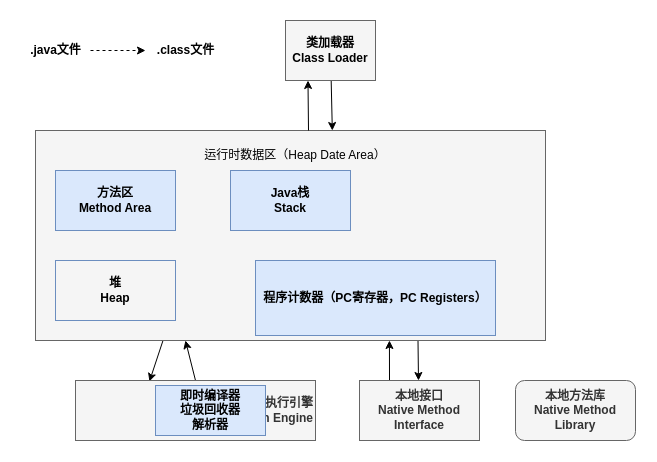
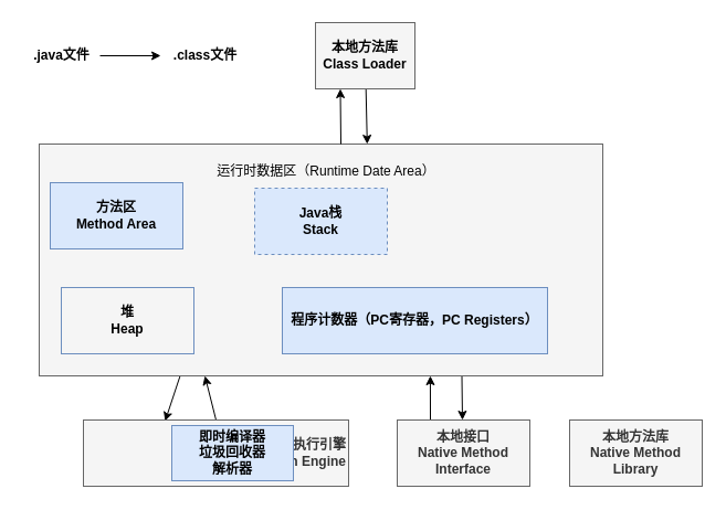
  <mxCell id="0" />
  <mxCell id="1" parent="0" />
- <mxCell id="2" value="" style="edgeStyle=none;html=1;fontColor=#000000;strokeColor=#000000;dashed=1;" parent="1" source="3" target="4" edge="1"><mxGeometry relative="1" as="geometry" /></mxCell>
+ <mxCell id="2" value="" style="edgeStyle=none;html=1;fontColor=#000000;strokeColor=#000000;" parent="1" source="3" target="4" edge="1"><mxGeometry relative="1" as="geometry" /></mxCell>
  <mxCell id="3" value=".java文件" style="text;html=1;align=center;verticalAlign=middle;resizable=0;points=[];autosize=1;strokeColor=none;fillColor=none;fontStyle=1;fontColor=#000000;" parent="1" vertex="1"><mxGeometry x="20" y="35" width="70" height="30" as="geometry" /></mxCell>
  <mxCell id="4" value=".class文件" style="text;html=1;align=center;verticalAlign=middle;resizable=0;points=[];autosize=1;strokeColor=none;fillColor=none;fontStyle=1;fontColor=#000000;" parent="1" vertex="1"><mxGeometry x="145" y="35" width="80" height="30" as="geometry" /></mxCell>
  <mxCell id="5" value="" style="edgeStyle=none;html=1;strokeColor=#000000;fontColor=#000000;entryX=0.582;entryY=0;entryDx=0;entryDy=0;entryPerimeter=0;" parent="1" source="6" target="9" edge="1"><mxGeometry relative="1" as="geometry" /></mxCell>
- <mxCell id="6" value="类加载器&lt;br&gt;Class Loader" style="whiteSpace=wrap;html=1;fontColor=#000000;fillColor=#f5f5f5;strokeColor=#666666;fontStyle=1;rounded=0;" parent="1" vertex="1"><mxGeometry x="285" y="20" width="90" height="60" as="geometry" /></mxCell>
+ <mxCell id="6" value="本地方法库&lt;br&gt;Class Loader" style="whiteSpace=wrap;html=1;fontColor=#000000;fillColor=#f5f5f5;strokeColor=#666666;fontStyle=1;rounded=0;" parent="1" vertex="1"><mxGeometry x="285" y="20" width="90" height="60" as="geometry" /></mxCell>
  <mxCell id="7" style="edgeStyle=none;html=1;exitX=0.75;exitY=1;exitDx=0;exitDy=0;strokeColor=#000000;fontColor=#000000;" parent="1" source="9" edge="1"><mxGeometry relative="1" as="geometry"><mxPoint x="418" y="380" as="targetPoint" /></mxGeometry></mxCell>
  <mxCell id="8" style="edgeStyle=none;html=1;exitX=0.25;exitY=1;exitDx=0;exitDy=0;entryX=0.308;entryY=0.017;entryDx=0;entryDy=0;entryPerimeter=0;strokeColor=#000000;fontColor=#000000;" parent="1" source="9" target="20" edge="1"><mxGeometry relative="1" as="geometry" /></mxCell>
  <mxCell id="9" value="" style="whiteSpace=wrap;html=1;fillColor=#f5f5f5;strokeColor=#666666;fontColor=#000000;fontStyle=1;rounded=0;" parent="1" vertex="1"><mxGeometry x="35" y="130" width="510" height="210" as="geometry" /></mxCell>
  <mxCell id="10" value="" style="endArrow=classic;html=1;strokeColor=#000000;fontColor=#000000;entryX=0.25;entryY=1;entryDx=0;entryDy=0;" parent="1" target="6" edge="1"><mxGeometry width="50" height="50" relative="1" as="geometry"><mxPoint x="308" y="130" as="sourcePoint" /><mxPoint x="325" y="220" as="targetPoint" /></mxGeometry></mxCell>
- <mxCell id="11" value="运行时数据区（Heap Date Area）" style="text;html=1;strokeColor=none;fillColor=none;align=center;verticalAlign=middle;whiteSpace=wrap;rounded=0;fontColor=#000000;" parent="1" vertex="1"><mxGeometry x="185" y="140" width="220" height="30" as="geometry" /></mxCell>
- <mxCell id="12" value="方法区&lt;br&gt;Method Area" style="rounded=0;whiteSpace=wrap;html=1;fillColor=#dae8fc;strokeColor=#6c8ebf;fontStyle=1;fontColor=#000000;" parent="1" vertex="1"><mxGeometry x="55" y="170" width="120" height="60" as="geometry" /></mxCell>
+ <mxCell id="11" value="运行时数据区（Runtime Date Area）" style="text;html=1;strokeColor=none;fillColor=none;align=center;verticalAlign=middle;whiteSpace=wrap;rounded=0;fontColor=#000000;" parent="1" vertex="1"><mxGeometry x="185" y="140" width="220" height="30" as="geometry" /></mxCell>
+ <mxCell id="12" value="方法区&lt;br&gt;Method Area" style="rounded=0;whiteSpace=wrap;html=1;fillColor=#dae8fc;strokeColor=#6c8ebf;fontStyle=1;fontColor=#000000;" parent="1" vertex="1"><mxGeometry x="45" y="165" width="120" height="60" as="geometry" /></mxCell>
  <mxCell id="13" value="堆&lt;br&gt;Heap" style="rounded=0;whiteSpace=wrap;html=1;fillColor=#f5f5f5;strokeColor=#6c8ebf;fontStyle=1;fontColor=#000000;" parent="1" vertex="1"><mxGeometry x="55" y="260" width="120" height="60" as="geometry" /></mxCell>
- <mxCell id="14" value="Java栈&lt;br&gt;Stack" style="rounded=0;whiteSpace=wrap;html=1;fillColor=#dae8fc;strokeColor=#6c8ebf;fontStyle=1;fontColor=#000000;" parent="1" vertex="1"><mxGeometry x="230" y="170" width="120" height="60" as="geometry" /></mxCell>
- <mxCell id="15" value="程序计数器（PC寄存器，PC Registers）" style="rounded=0;whiteSpace=wrap;html=1;fillColor=#dae8fc;strokeColor=#6c8ebf;fontStyle=1;fontColor=#000000;" parent="1" vertex="1"><mxGeometry x="255" y="260" width="240" height="75" as="geometry" /></mxCell>
+ <mxCell id="14" value="Java栈&lt;br&gt;Stack" style="rounded=0;whiteSpace=wrap;html=1;fillColor=#dae8fc;strokeColor=#6c8ebf;fontStyle=1;fontColor=#000000;dashed=1;" parent="1" vertex="1"><mxGeometry x="230" y="170" width="120" height="60" as="geometry" /></mxCell>
+ <mxCell id="15" value="程序计数器（PC寄存器，PC Registers）" style="rounded=0;whiteSpace=wrap;html=1;fillColor=#dae8fc;strokeColor=#6c8ebf;fontStyle=1;fontColor=#000000;" parent="1" vertex="1"><mxGeometry x="255" y="260" width="240" height="60" as="geometry" /></mxCell>
  <mxCell id="16" style="edgeStyle=none;html=1;exitX=0.25;exitY=0;exitDx=0;exitDy=0;entryX=0.694;entryY=1;entryDx=0;entryDy=0;entryPerimeter=0;strokeColor=#000000;fontColor=#000000;" parent="1" source="17" target="9" edge="1"><mxGeometry relative="1" as="geometry" /></mxCell>
  <mxCell id="17" value="本地接口&lt;br&gt;Native Method Interface" style="rounded=0;whiteSpace=wrap;html=1;fillColor=#f5f5f5;strokeColor=#666666;fontStyle=1;fontColor=#333333;" parent="1" vertex="1"><mxGeometry x="359" y="380" width="120" height="60" as="geometry" /></mxCell>
- <mxCell id="18" value="本地方法库&lt;br&gt;Native Method Library" style="whiteSpace=wrap;html=1;fillColor=#f5f5f5;strokeColor=#666666;fontStyle=1;fontColor=#333333;rounded=1;" parent="1" vertex="1"><mxGeometry x="515" y="380" width="120" height="60" as="geometry" /></mxCell>
+ <mxCell id="18" value="本地方法库&lt;br&gt;Native Method Library" style="rounded=0;whiteSpace=wrap;html=1;fillColor=#f5f5f5;strokeColor=#666666;fontStyle=1;fontColor=#333333;" parent="1" vertex="1"><mxGeometry x="515" y="380" width="120" height="60" as="geometry" /></mxCell>
  <mxCell id="19" style="edgeStyle=none;html=1;exitX=0.5;exitY=0;exitDx=0;exitDy=0;entryX=0.294;entryY=1;entryDx=0;entryDy=0;entryPerimeter=0;strokeColor=#000000;fontColor=#000000;" parent="1" source="20" target="9" edge="1"><mxGeometry relative="1" as="geometry" /></mxCell>
  <mxCell id="20" value="执行引擎&lt;br&gt;Execution Engine" style="rounded=0;whiteSpace=wrap;html=1;fillColor=#f5f5f5;strokeColor=#666666;fontStyle=1;fontColor=#333333;align=right;" parent="1" vertex="1"><mxGeometry x="75" y="380" width="240" height="60" as="geometry" /></mxCell>
  <mxCell id="21" value="即时编译器&lt;br&gt;垃圾回收器&lt;br&gt;解析器" style="rounded=0;whiteSpace=wrap;html=1;fillColor=#dae8fc;strokeColor=#6c8ebf;fontStyle=1;fontColor=#000000;" vertex="1" parent="1"><mxGeometry x="155" y="385" width="110" height="50" as="geometry" /></mxCell>
